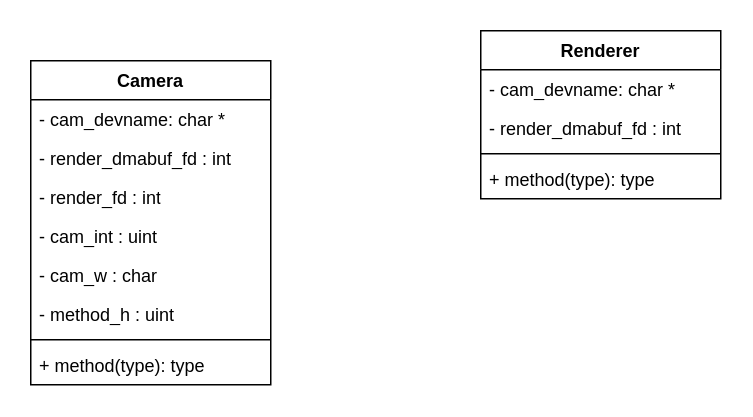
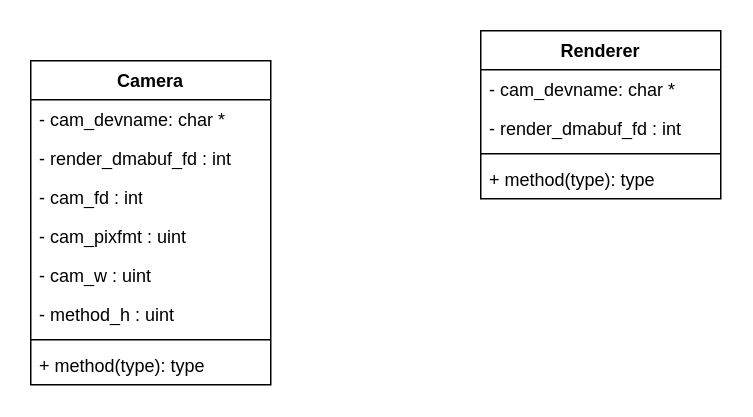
  <mxCell id="0" />
  <mxCell id="1" parent="0" />
  <mxCell id="2" value="Camera" style="swimlane;fontStyle=1;align=center;verticalAlign=top;childLayout=stackLayout;horizontal=1;startSize=26;horizontalStack=0;resizeParent=1;resizeParentMax=0;resizeLast=0;collapsible=1;marginBottom=0;whiteSpace=wrap;html=1;" vertex="1" parent="1"><mxGeometry x="20" y="40" width="160" height="216" as="geometry" /></mxCell>
  <mxCell id="3" value="- cam_devname: char *" style="text;strokeColor=none;fillColor=none;align=left;verticalAlign=top;spacingLeft=4;spacingRight=4;overflow=hidden;rotatable=0;points=[[0,0.5],[1,0.5]];portConstraint=eastwest;whiteSpace=wrap;html=1;" vertex="1" parent="2"><mxGeometry y="26" width="160" height="26" as="geometry" /></mxCell>
  <mxCell id="4" value="- render_dmabuf_fd : int" style="text;strokeColor=none;fillColor=none;align=left;verticalAlign=top;spacingLeft=4;spacingRight=4;overflow=hidden;rotatable=0;points=[[0,0.5],[1,0.5]];portConstraint=eastwest;whiteSpace=wrap;html=1;" vertex="1" parent="2"><mxGeometry y="52" width="160" height="26" as="geometry" /></mxCell>
- <mxCell id="5" value="- render_fd : int" style="text;strokeColor=none;fillColor=none;align=left;verticalAlign=top;spacingLeft=4;spacingRight=4;overflow=hidden;rotatable=0;points=[[0,0.5],[1,0.5]];portConstraint=eastwest;whiteSpace=wrap;html=1;" vertex="1" parent="2"><mxGeometry y="78" width="160" height="26" as="geometry" /></mxCell>
- <mxCell id="6" value="- cam_int : uint" style="text;strokeColor=none;fillColor=none;align=left;verticalAlign=top;spacingLeft=4;spacingRight=4;overflow=hidden;rotatable=0;points=[[0,0.5],[1,0.5]];portConstraint=eastwest;whiteSpace=wrap;html=1;" vertex="1" parent="2"><mxGeometry y="104" width="160" height="26" as="geometry" /></mxCell>
- <mxCell id="7" value="- cam_w : char" style="text;strokeColor=none;fillColor=none;align=left;verticalAlign=top;spacingLeft=4;spacingRight=4;overflow=hidden;rotatable=0;points=[[0,0.5],[1,0.5]];portConstraint=eastwest;whiteSpace=wrap;html=1;" vertex="1" parent="2"><mxGeometry y="130" width="160" height="26" as="geometry" /></mxCell>
+ <mxCell id="5" value="- cam_fd : int" style="text;strokeColor=none;fillColor=none;align=left;verticalAlign=top;spacingLeft=4;spacingRight=4;overflow=hidden;rotatable=0;points=[[0,0.5],[1,0.5]];portConstraint=eastwest;whiteSpace=wrap;html=1;" vertex="1" parent="2"><mxGeometry y="78" width="160" height="26" as="geometry" /></mxCell>
+ <mxCell id="6" value="- cam_pixfmt : uint" style="text;strokeColor=none;fillColor=none;align=left;verticalAlign=top;spacingLeft=4;spacingRight=4;overflow=hidden;rotatable=0;points=[[0,0.5],[1,0.5]];portConstraint=eastwest;whiteSpace=wrap;html=1;" vertex="1" parent="2"><mxGeometry y="104" width="160" height="26" as="geometry" /></mxCell>
+ <mxCell id="7" value="- cam_w : uint" style="text;strokeColor=none;fillColor=none;align=left;verticalAlign=top;spacingLeft=4;spacingRight=4;overflow=hidden;rotatable=0;points=[[0,0.5],[1,0.5]];portConstraint=eastwest;whiteSpace=wrap;html=1;" vertex="1" parent="2"><mxGeometry y="130" width="160" height="26" as="geometry" /></mxCell>
  <mxCell id="8" value="- method_h : uint" style="text;strokeColor=none;fillColor=none;align=left;verticalAlign=top;spacingLeft=4;spacingRight=4;overflow=hidden;rotatable=0;points=[[0,0.5],[1,0.5]];portConstraint=eastwest;whiteSpace=wrap;html=1;" vertex="1" parent="2"><mxGeometry y="156" width="160" height="26" as="geometry" /></mxCell>
  <mxCell id="9" value="" style="line;strokeWidth=1;fillColor=none;align=left;verticalAlign=middle;spacingTop=-1;spacingLeft=3;spacingRight=3;rotatable=0;labelPosition=right;points=[];portConstraint=eastwest;strokeColor=inherit;" vertex="1" parent="2"><mxGeometry y="182" width="160" height="8" as="geometry" /></mxCell>
  <mxCell id="10" value="+ method(type): type" style="text;strokeColor=none;fillColor=none;align=left;verticalAlign=top;spacingLeft=4;spacingRight=4;overflow=hidden;rotatable=0;points=[[0,0.5],[1,0.5]];portConstraint=eastwest;whiteSpace=wrap;html=1;" vertex="1" parent="2"><mxGeometry y="190" width="160" height="26" as="geometry" /></mxCell>
  <mxCell id="11" value="Renderer" style="swimlane;fontStyle=1;align=center;verticalAlign=top;childLayout=stackLayout;horizontal=1;startSize=26;horizontalStack=0;resizeParent=1;resizeParentMax=0;resizeLast=0;collapsible=1;marginBottom=0;whiteSpace=wrap;html=1;" vertex="1" parent="1"><mxGeometry x="320" y="20" width="160" height="112" as="geometry" /></mxCell>
  <mxCell id="12" value="- cam_devname: char *" style="text;strokeColor=none;fillColor=none;align=left;verticalAlign=top;spacingLeft=4;spacingRight=4;overflow=hidden;rotatable=0;points=[[0,0.5],[1,0.5]];portConstraint=eastwest;whiteSpace=wrap;html=1;" vertex="1" parent="11"><mxGeometry y="26" width="160" height="26" as="geometry" /></mxCell>
  <mxCell id="13" value="- render_dmabuf_fd : int" style="text;strokeColor=none;fillColor=none;align=left;verticalAlign=top;spacingLeft=4;spacingRight=4;overflow=hidden;rotatable=0;points=[[0,0.5],[1,0.5]];portConstraint=eastwest;whiteSpace=wrap;html=1;" vertex="1" parent="11"><mxGeometry y="52" width="160" height="26" as="geometry" /></mxCell>
  <mxCell id="14" value="" style="line;strokeWidth=1;fillColor=none;align=left;verticalAlign=middle;spacingTop=-1;spacingLeft=3;spacingRight=3;rotatable=0;labelPosition=right;points=[];portConstraint=eastwest;strokeColor=inherit;" vertex="1" parent="11"><mxGeometry y="78" width="160" height="8" as="geometry" /></mxCell>
  <mxCell id="15" value="+ method(type): type" style="text;strokeColor=none;fillColor=none;align=left;verticalAlign=top;spacingLeft=4;spacingRight=4;overflow=hidden;rotatable=0;points=[[0,0.5],[1,0.5]];portConstraint=eastwest;whiteSpace=wrap;html=1;" vertex="1" parent="11"><mxGeometry y="86" width="160" height="26" as="geometry" /></mxCell>
